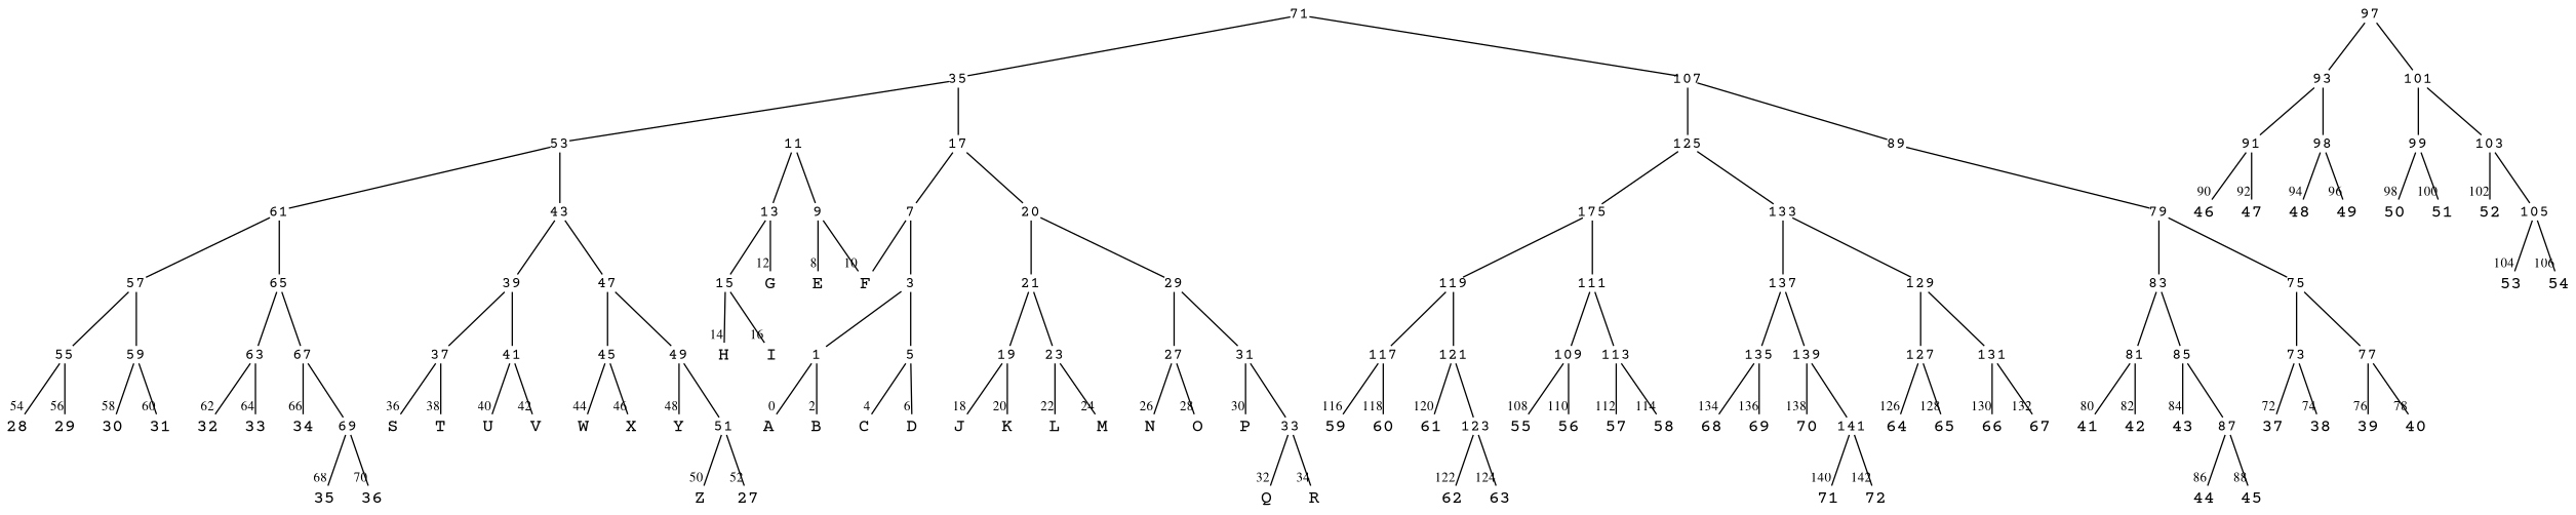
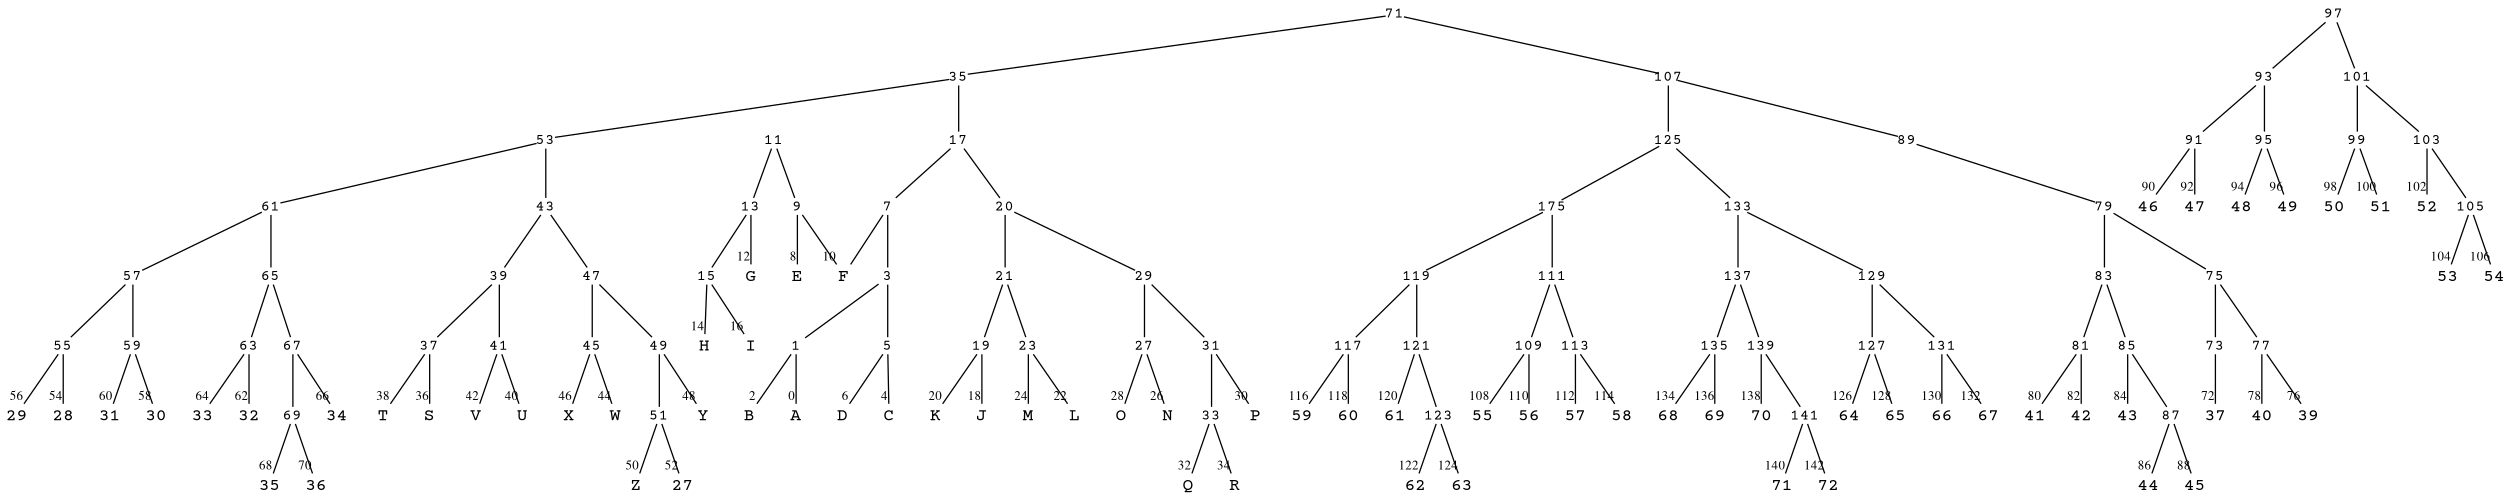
  digraph {
    fontname="Courier Prime"
    node [fixedsize=true fontname="Courier Prime" fontsize=14 shape=plaintext]
    edge [arrowhead=none fontname="Courier Prime" headclip=true labelfontname=Times labelfontsize=10]
    n1 [fontsize=12 height=.18 label=71 width=.2]
    n2 [fontsize=12 height=.18 label=35 width=.2]
    n3 [fontsize=12 height=.18 label=107 width=.2]
    n4 [fontsize=12 height=.18 label=17 width=.2]
    n5 [fontsize=12 height=.18 label=53 width=.2]
    n6 [fontsize=12 height=.18 label=89 width=.2]
    n7 [fontsize=12 height=.18 label=125 width=.2]
    n8 [fontsize=12 height=.18 label=7 width=.2]
    n9 [fontsize=12 height=.18 label=20 width=.2]
    n10 [fontsize=12 height=.18 label=43 width=.2]
    n11 [fontsize=12 height=.18 label=61 width=.2]
    n12 [fontsize=12 height=.18 label=3 width=.2]
    n13 [height=.25 label=F width=.25]
    n14 [fontsize=12 height=.18 label=21 width=.2]
    n15 [fontsize=12 height=.18 label=29 width=.2]
    n16 [fontsize=12 height=.18 label=1 width=.2]
    n17 [fontsize=12 height=.18 label=5 width=.2]
    n18 [fontsize=12 height=.18 label=11 width=.2]
    n19 [fontsize=12 height=.18 label=9 width=.2]
    n20 [fontsize=12 height=.18 label=13 width=.2]
    n21 [height=.25 label=A width=.25]
    n22 [height=.25 label=B width=.25]
    n23 [height=.25 label=C width=.25]
    n24 [height=.25 label=D width=.25]
    n25 [height=.25 label=E width=.25]
    n26 [height=.25 label=G width=.25]
    n27 [fontsize=12 height=.18 label=15 width=.2]
    n28 [height=.25 label=H width=.25]
    n29 [height=.25 label=I width=.25]
    n30 [fontsize=12 height=.18 label=19 width=.2]
    n31 [fontsize=12 height=.18 label=23 width=.2]
    n32 [fontsize=12 height=.18 label=27 width=.2]
    n33 [fontsize=12 height=.18 label=31 width=.2]
    n34 [height=.25 label=J width=.25]
    n35 [height=.25 label=K width=.25]
    n36 [height=.25 label=L width=.25]
    n37 [height=.25 label=M width=.25]
    n38 [height=.25 label=N width=.25]
    n39 [height=.25 label=O width=.25]
    n40 [height=.25 label=P width=.25]
    n41 [fontsize=12 height=.18 label=33 width=.2]
    n42 [height=.25 label=Q width=.25]
    n43 [height=.25 label=R width=.25]
    n44 [fontsize=12 height=.18 label=39 width=.2]
    n45 [fontsize=12 height=.18 label=47 width=.2]
    n46 [fontsize=12 height=.18 label=57 width=.2]
    n47 [fontsize=12 height=.18 label=65 width=.2]
    n48 [fontsize=12 height=.18 label=37 width=.2]
    n49 [fontsize=12 height=.18 label=41 width=.2]
    n50 [fontsize=12 height=.18 label=45 width=.2]
    n51 [fontsize=12 height=.18 label=49 width=.2]
    n52 [height=.25 label=S width=.25]
    n53 [height=.25 label=T width=.25]
    n54 [height=.25 label=U width=.25]
    n55 [height=.25 label=V width=.25]
    n56 [height=.25 label=W width=.25]
    n57 [height=.25 label=X width=.25]
    n58 [height=.25 label=Y width=.25]
    n59 [fontsize=12 height=.18 label=51 width=.2]
    n60 [height=.25 label=Z width=.25]
    n61 [height=.25 label=27 width=.25]
    n62 [fontsize=12 height=.18 label=55 width=.2]
    n63 [fontsize=12 height=.18 label=59 width=.2]
    n64 [fontsize=12 height=.18 label=63 width=.2]
    n65 [fontsize=12 height=.18 label=67 width=.2]
    n66 [height=.25 label=28 width=.25]
    n67 [height=.25 label=29 width=.25]
    n68 [height=.25 label=30 width=.25]
    n69 [height=.25 label=31 width=.25]
    n70 [height=.25 label=32 width=.25]
    n71 [height=.25 label=33 width=.25]
    n72 [height=.25 label=34 width=.25]
    n73 [fontsize=12 height=.18 label=69 width=.2]
    n74 [height=.25 label=35 width=.25]
    n75 [height=.25 label=36 width=.25]
    n76 [fontsize=12 height=.18 label=79 width=.2]
    n77 [fontsize=12 height=.18 label=175 width=.2]
    n78 [fontsize=12 height=.18 label=133 width=.2]
    n79 [fontsize=12 height=.18 label=75 width=.2]
    n80 [fontsize=12 height=.18 label=83 width=.2]
    n81 [fontsize=12 height=.18 label=97 width=.2]
    n82 [fontsize=12 height=.18 label=93 width=.2]
    n83 [fontsize=12 height=.18 label=101 width=.2]
    n84 [fontsize=12 height=.18 label=73 width=.2]
    n85 [fontsize=12 height=.18 label=77 width=.2]
    n86 [fontsize=12 height=.18 label=81 width=.2]
    n87 [fontsize=12 height=.18 label=85 width=.2]
    n88 [height=.25 label=37 width=.25]
-   n89 [height=.25 label=38 width=.25]
    n90 [height=.25 label=39 width=.25]
    n91 [height=.25 label=40 width=.25]
    n92 [height=.25 label=41 width=.25]
    n93 [height=.25 label=42 width=.25]
    n94 [height=.25 label=43 width=.25]
    n95 [fontsize=12 height=.18 label=87 width=.2]
    n96 [height=.25 label=44 width=.25]
    n97 [height=.25 label=45 width=.25]
    n98 [fontsize=12 height=.18 label=91 width=.2]
-   n99 [fontsize=12 height=.18 label=98 width=.2]
+   n99 [fontsize=12 height=.18 label=95 width=.2]
    n100 [fontsize=12 height=.18 label=99 width=.2]
    n101 [fontsize=12 height=.18 label=103 width=.2]
    n102 [height=.25 label=46 width=.25]
    n103 [height=.25 label=47 width=.25]
    n104 [height=.25 label=48 width=.25]
    n105 [height=.25 label=49 width=.25]
    n106 [height=.25 label=50 width=.25]
    n107 [height=.25 label=51 width=.25]
    n108 [height=.25 label=52 width=.25]
    n109 [fontsize=12 height=.18 label=105 width=.2]
    n110 [height=.25 label=53 width=.25]
    n111 [height=.25 label=54 width=.25]
    n112 [fontsize=12 height=.18 label=111 width=.2]
    n113 [fontsize=12 height=.18 label=119 width=.2]
    n114 [fontsize=12 height=.18 label=129 width=.2]
    n115 [fontsize=12 height=.18 label=137 width=.2]
    n116 [fontsize=12 height=.18 label=109 width=.2]
    n117 [fontsize=12 height=.18 label=113 width=.2]
    n118 [fontsize=12 height=.18 label=117 width=.2]
    n119 [fontsize=12 height=.18 label=121 width=.2]
    n120 [height=.25 label=55 width=.25]
    n121 [height=.25 label=56 width=.25]
    n122 [height=.25 label=57 width=.25]
    n123 [height=.25 label=58 width=.25]
    n124 [height=.25 label=59 width=.25]
    n125 [height=.25 label=60 width=.25]
    n126 [height=.25 label=61 width=.25]
    n127 [fontsize=12 height=.18 label=123 width=.2]
    n128 [height=.25 label=62 width=.25]
    n129 [height=.25 label=63 width=.25]
    n130 [fontsize=12 height=.18 label=127 width=.2]
    n131 [fontsize=12 height=.18 label=131 width=.2]
    n132 [fontsize=12 height=.18 label=135 width=.2]
    n133 [fontsize=12 height=.18 label=139 width=.2]
    n134 [height=.25 label=64 width=.25]
    n135 [height=.25 label=65 width=.25]
    n136 [height=.25 label=66 width=.25]
    n137 [height=.25 label=67 width=.25]
    n138 [height=.25 label=68 width=.25]
    n139 [height=.25 label=69 width=.25]
    n140 [height=.25 label=70 width=.25]
    n141 [fontsize=12 height=.18 label=141 width=.2]
    n142 [height=.25 label=71 width=.25]
    n143 [height=.25 label=72 width=.25]
    n1 -> n2 [headclip="" labelfontname="" labelfontsize=""]
    n1 -> n3 [headclip="" labelfontname="" labelfontsize=""]
    n2 -> n4 [headclip="" labelfontname="" labelfontsize=""]
    n2 -> n5 [headclip="" labelfontname="" labelfontsize=""]
    n3 -> n6 [headclip="" labelfontname="" labelfontsize=""]
    n3 -> n7 [headclip="" labelfontname="" labelfontsize=""]
    n4 -> n8 [headclip="" labelfontname="" labelfontsize=""]
    n4 -> n9 [headclip="" labelfontname="" labelfontsize=""]
    n5 -> n10 [headclip="" labelfontname="" labelfontsize=""]
    n5 -> n11 [headclip="" labelfontname="" labelfontsize=""]
    n6 -> n76 [headclip="" labelfontname="" labelfontsize=""]
    n7 -> n77 [headclip="" labelfontname="" labelfontsize=""]
    n7 -> n78 [headclip="" labelfontname="" labelfontsize=""]
    n8 -> n12 [headclip="" labelfontname="" labelfontsize=""]
    n8 -> n13 [headclip="" labelfontname="" labelfontsize=""]
    n9 -> n14 [headclip="" labelfontname="" labelfontsize=""]
    n9 -> n15 [headclip="" labelfontname="" labelfontsize=""]
    n10 -> n44 [headclip="" labelfontname="" labelfontsize=""]
    n10 -> n45 [headclip="" labelfontname="" labelfontsize=""]
    n11 -> n46 [headclip="" labelfontname="" labelfontsize=""]
    n11 -> n47 [headclip="" labelfontname="" labelfontsize=""]
    n12 -> n16 [headclip="" labelfontname="" labelfontsize=""]
    n12 -> n17 [headclip="" labelfontname="" labelfontsize=""]
    n14 -> n30 [headclip="" labelfontname="" labelfontsize=""]
    n14 -> n31 [headclip="" labelfontname="" labelfontsize=""]
    n15 -> n32 [headclip="" labelfontname="" labelfontsize=""]
    n15 -> n33 [headclip="" labelfontname="" labelfontsize=""]
    n16 -> n21 [headlabel=0]
    n16 -> n22 [headlabel=2]
    n17 -> n23 [headlabel=4]
    n17 -> n24 [headlabel=6]
    n18 -> n19 [headclip="" labelfontname="" labelfontsize=""]
    n18 -> n20 [headclip="" labelfontname="" labelfontsize=""]
    n19 -> n13 [headlabel=10]
    n19 -> n25 [headlabel=8]
    n20 -> n26 [headlabel=12]
    n20 -> n27 [headclip="" labelfontname="" labelfontsize=""]
    n27 -> n28 [headlabel=14]
    n27 -> n29 [headlabel=16]
    n30 -> n34 [headlabel=18]
    n30 -> n35 [headlabel=20]
    n31 -> n36 [headlabel=22]
    n31 -> n37 [headlabel=24]
    n32 -> n38 [headlabel=26]
    n32 -> n39 [headlabel=28]
    n33 -> n40 [headlabel=30]
    n33 -> n41 [headclip="" labelfontname="" labelfontsize=""]
    n41 -> n42 [headlabel=32]
    n41 -> n43 [headlabel=34]
    n44 -> n48 [headclip="" labelfontname="" labelfontsize=""]
    n44 -> n49 [headclip="" labelfontname="" labelfontsize=""]
    n45 -> n50 [headclip="" labelfontname="" labelfontsize=""]
    n45 -> n51 [headclip="" labelfontname="" labelfontsize=""]
    n46 -> n62 [headclip="" labelfontname="" labelfontsize=""]
    n46 -> n63 [headclip="" labelfontname="" labelfontsize=""]
    n47 -> n64 [headclip="" labelfontname="" labelfontsize=""]
    n47 -> n65 [headclip="" labelfontname="" labelfontsize=""]
    n48 -> n52 [headlabel=36]
    n48 -> n53 [headlabel=38]
    n49 -> n54 [headlabel=40]
    n49 -> n55 [headlabel=42]
    n50 -> n56 [headlabel=44]
    n50 -> n57 [headlabel=46]
    n51 -> n58 [headlabel=48]
    n51 -> n59 [headclip="" labelfontname="" labelfontsize=""]
    n59 -> n60 [headlabel=50]
    n59 -> n61 [headlabel=52]
    n62 -> n66 [headlabel=54]
    n62 -> n67 [headlabel=56]
    n63 -> n68 [headlabel=58]
    n63 -> n69 [headlabel=60]
    n64 -> n70 [headlabel=62]
    n64 -> n71 [headlabel=64]
    n65 -> n72 [headlabel=66]
    n65 -> n73 [headclip="" labelfontname="" labelfontsize=""]
    n73 -> n74 [headlabel=68]
    n73 -> n75 [headlabel=70]
    n76 -> n79 [headclip="" labelfontname="" labelfontsize=""]
    n76 -> n80 [headclip="" labelfontname="" labelfontsize=""]
    n77 -> n112 [headclip="" labelfontname="" labelfontsize=""]
    n77 -> n113 [headclip="" labelfontname="" labelfontsize=""]
    n78 -> n114 [headclip="" labelfontname="" labelfontsize=""]
    n78 -> n115 [headclip="" labelfontname="" labelfontsize=""]
    n79 -> n84 [headclip="" labelfontname="" labelfontsize=""]
    n79 -> n85 [headclip="" labelfontname="" labelfontsize=""]
    n80 -> n86 [headclip="" labelfontname="" labelfontsize=""]
    n80 -> n87 [headclip="" labelfontname="" labelfontsize=""]
    n81 -> n82 [headclip="" labelfontname="" labelfontsize=""]
    n81 -> n83 [headclip="" labelfontname="" labelfontsize=""]
    n82 -> n98 [headclip="" labelfontname="" labelfontsize=""]
    n82 -> n99 [headclip="" labelfontname="" labelfontsize=""]
    n83 -> n100 [headclip="" labelfontname="" labelfontsize=""]
    n83 -> n101 [headclip="" labelfontname="" labelfontsize=""]
    n84 -> n88 [headlabel=72]
-   n84 -> n89 [headlabel=74]
    n85 -> n90 [headlabel=76]
    n85 -> n91 [headlabel=78]
    n86 -> n92 [headlabel=80]
    n86 -> n93 [headlabel=82]
    n87 -> n94 [headlabel=84]
    n87 -> n95 [headclip="" labelfontname="" labelfontsize=""]
    n95 -> n96 [headlabel=86]
    n95 -> n97 [headlabel=88]
    n98 -> n102 [headlabel=90]
    n98 -> n103 [headlabel=92]
    n99 -> n104 [headlabel=94]
    n99 -> n105 [headlabel=96]
    n100 -> n106 [headlabel=98]
    n100 -> n107 [headlabel=100]
    n101 -> n108 [headlabel=102]
    n101 -> n109 [headclip="" labelfontname="" labelfontsize=""]
    n109 -> n110 [headlabel=104]
    n109 -> n111 [headlabel=106]
    n112 -> n116 [headclip="" labelfontname="" labelfontsize=""]
    n112 -> n117 [headclip="" labelfontname="" labelfontsize=""]
    n113 -> n118 [headclip="" labelfontname="" labelfontsize=""]
    n113 -> n119 [headclip="" labelfontname="" labelfontsize=""]
    n114 -> n130 [headclip="" labelfontname="" labelfontsize=""]
    n114 -> n131 [headclip="" labelfontname="" labelfontsize=""]
    n115 -> n132 [headclip="" labelfontname="" labelfontsize=""]
    n115 -> n133 [headclip="" labelfontname="" labelfontsize=""]
    n116 -> n120 [headlabel=108]
    n116 -> n121 [headlabel=110]
    n117 -> n122 [headlabel=112]
    n117 -> n123 [headlabel=114]
    n118 -> n124 [headlabel=116]
    n118 -> n125 [headlabel=118]
    n119 -> n126 [headlabel=120]
    n119 -> n127 [headclip="" labelfontname="" labelfontsize=""]
    n127 -> n128 [headlabel=122]
    n127 -> n129 [headlabel=124]
    n130 -> n134 [headlabel=126]
    n130 -> n135 [headlabel=128]
    n131 -> n136 [headlabel=130]
    n131 -> n137 [headlabel=132]
    n132 -> n138 [headlabel=134]
    n132 -> n139 [headlabel=136]
    n133 -> n140 [headlabel=138]
    n133 -> n141 [headclip="" labelfontname="" labelfontsize=""]
    n141 -> n142 [headlabel=140]
    n141 -> n143 [headlabel=142]
  }
